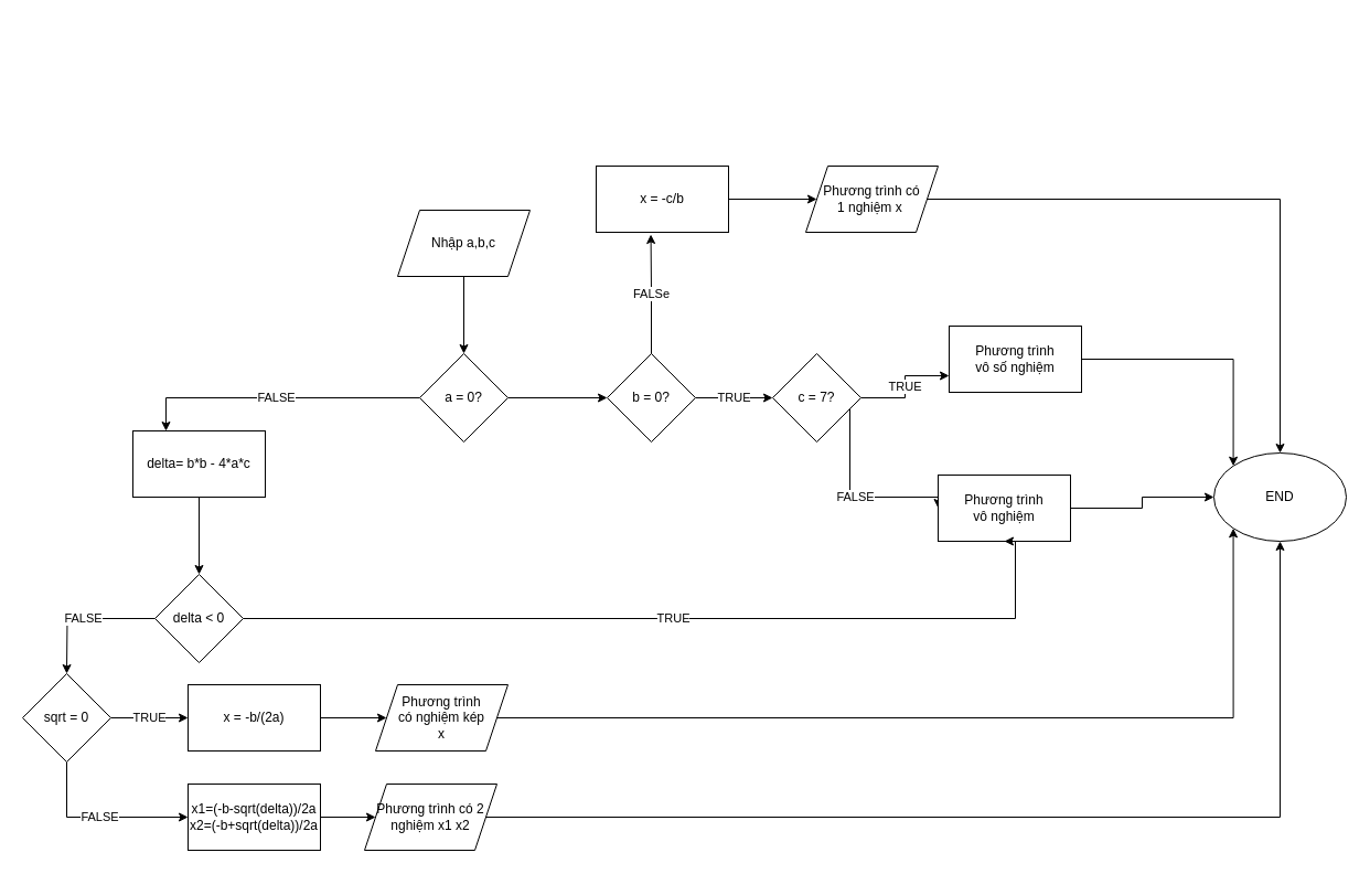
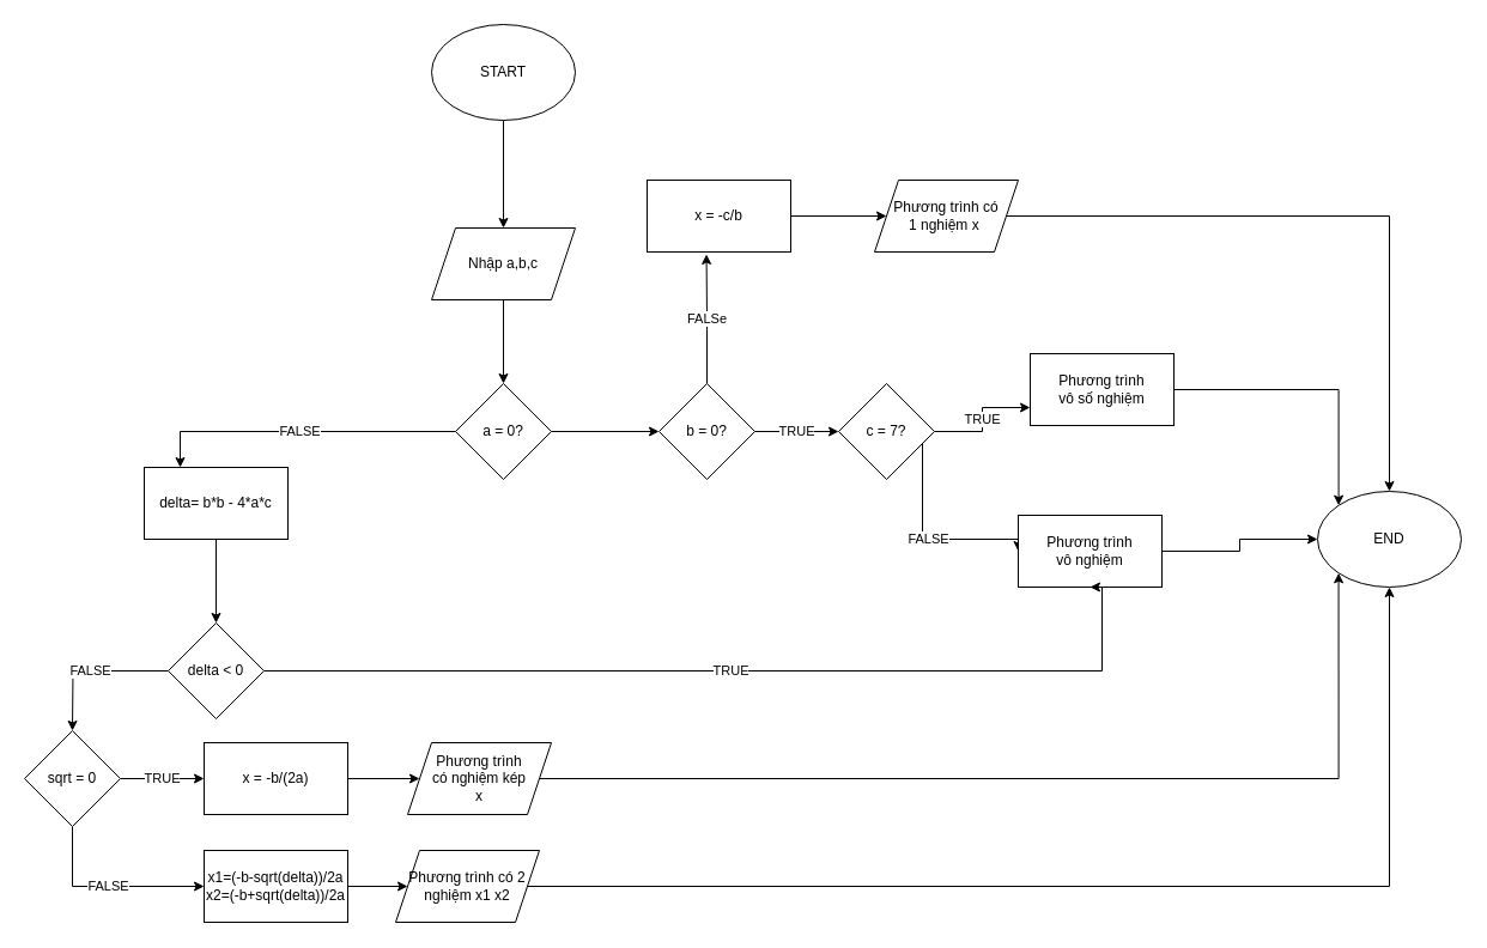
  <mxCell id="0" />
  <mxCell id="1" parent="0" />
+ <mxCell id="2" value="" style="edgeStyle=orthogonalEdgeStyle;rounded=0;orthogonalLoop=1;jettySize=auto;html=1;" edge="1" parent="1" source="3" target="5"><mxGeometry relative="1" as="geometry" /></mxCell>
+ <mxCell id="3" value="START" style="ellipse;whiteSpace=wrap;html=1;" vertex="1" parent="1"><mxGeometry x="360" y="20" width="120" height="80" as="geometry" /></mxCell>
  <mxCell id="4" value="" style="edgeStyle=orthogonalEdgeStyle;rounded=0;orthogonalLoop=1;jettySize=auto;html=1;" edge="1" parent="1" source="5" target="8"><mxGeometry relative="1" as="geometry" /></mxCell>
  <mxCell id="5" value="Nhập a,b,c" style="shape=parallelogram;perimeter=parallelogramPerimeter;whiteSpace=wrap;html=1;fixedSize=1;" vertex="1" parent="1"><mxGeometry x="360" y="190" width="120" height="60" as="geometry" /></mxCell>
  <mxCell id="6" value="FALSE" style="edgeStyle=orthogonalEdgeStyle;rounded=0;orthogonalLoop=1;jettySize=auto;html=1;" edge="1" parent="1" source="8" target="23"><mxGeometry relative="1" as="geometry"><Array as="points"><mxPoint x="150" y="360" /></Array></mxGeometry></mxCell>
  <mxCell id="7" style="edgeStyle=orthogonalEdgeStyle;rounded=0;orthogonalLoop=1;jettySize=auto;html=1;entryX=0;entryY=0.5;entryDx=0;entryDy=0;" edge="1" parent="1" source="8" target="10"><mxGeometry relative="1" as="geometry" /></mxCell>
  <mxCell id="8" value="a = 0?" style="rhombus;whiteSpace=wrap;html=1;" vertex="1" parent="1"><mxGeometry x="380" y="320" width="80" height="80" as="geometry" /></mxCell>
  <mxCell id="9" value="TRUE" style="edgeStyle=orthogonalEdgeStyle;rounded=0;orthogonalLoop=1;jettySize=auto;html=1;" edge="1" parent="1" source="10" target="13"><mxGeometry relative="1" as="geometry" /></mxCell>
  <mxCell id="10" value="b = 0?" style="rhombus;whiteSpace=wrap;html=1;" vertex="1" parent="1"><mxGeometry x="550" y="320" width="80" height="80" as="geometry" /></mxCell>
  <mxCell id="11" value="TRUE" style="edgeStyle=orthogonalEdgeStyle;rounded=0;orthogonalLoop=1;jettySize=auto;html=1;entryX=0;entryY=0.75;entryDx=0;entryDy=0;" edge="1" parent="1" source="13" target="15"><mxGeometry relative="1" as="geometry"><mxPoint x="810" y="340" as="targetPoint" /><Array as="points" /></mxGeometry></mxCell>
  <mxCell id="12" value="FALSE" style="edgeStyle=orthogonalEdgeStyle;rounded=0;orthogonalLoop=1;jettySize=auto;html=1;entryX=0;entryY=0.5;entryDx=0;entryDy=0;" edge="1" parent="1" source="13" target="17"><mxGeometry relative="1" as="geometry"><mxPoint x="810" y="510" as="targetPoint" /><Array as="points"><mxPoint x="770" y="450" /></Array></mxGeometry></mxCell>
  <mxCell id="13" value="c = 7?" style="rhombus;whiteSpace=wrap;html=1;" vertex="1" parent="1"><mxGeometry x="700" y="320" width="80" height="80" as="geometry" /></mxCell>
  <mxCell id="14" style="edgeStyle=orthogonalEdgeStyle;rounded=0;orthogonalLoop=1;jettySize=auto;html=1;entryX=0;entryY=0;entryDx=0;entryDy=0;" edge="1" parent="1" source="15" target="39"><mxGeometry relative="1" as="geometry" /></mxCell>
  <mxCell id="15" value="Phương trình&lt;br&gt;vô số nghiệm" style="whiteSpace=wrap;html=1;" vertex="1" parent="1"><mxGeometry x="860" y="295" width="120" height="60" as="geometry" /></mxCell>
  <mxCell id="16" style="edgeStyle=orthogonalEdgeStyle;rounded=0;orthogonalLoop=1;jettySize=auto;html=1;entryX=0;entryY=0.5;entryDx=0;entryDy=0;" edge="1" parent="1" source="17" target="39"><mxGeometry relative="1" as="geometry" /></mxCell>
  <mxCell id="17" value="Phương trình&lt;br&gt;vô nghiệm" style="whiteSpace=wrap;html=1;" vertex="1" parent="1"><mxGeometry x="850" y="430" width="120" height="60" as="geometry" /></mxCell>
  <mxCell id="18" style="edgeStyle=orthogonalEdgeStyle;rounded=0;orthogonalLoop=1;jettySize=auto;html=1;" edge="1" parent="1" source="19" target="21"><mxGeometry relative="1" as="geometry" /></mxCell>
  <mxCell id="19" value="x = -c/b" style="rounded=0;whiteSpace=wrap;html=1;" vertex="1" parent="1"><mxGeometry x="540" y="150" width="120" height="60" as="geometry" /></mxCell>
  <mxCell id="20" style="edgeStyle=orthogonalEdgeStyle;rounded=0;orthogonalLoop=1;jettySize=auto;html=1;entryX=0.5;entryY=0;entryDx=0;entryDy=0;" edge="1" parent="1" source="21" target="39"><mxGeometry relative="1" as="geometry" /></mxCell>
  <mxCell id="21" value="Phương trình có&lt;br&gt;1 nghiệm x&amp;nbsp;" style="shape=parallelogram;perimeter=parallelogramPerimeter;whiteSpace=wrap;html=1;fixedSize=1;rounded=0;" vertex="1" parent="1"><mxGeometry x="730" y="150" width="120" height="60" as="geometry" /></mxCell>
  <mxCell id="22" value="" style="edgeStyle=orthogonalEdgeStyle;rounded=0;orthogonalLoop=1;jettySize=auto;html=1;" edge="1" parent="1" source="23" target="26"><mxGeometry relative="1" as="geometry" /></mxCell>
  <mxCell id="23" value="delta= b*b - 4*a*c" style="whiteSpace=wrap;html=1;" vertex="1" parent="1"><mxGeometry x="120" y="390" width="120" height="60" as="geometry" /></mxCell>
  <mxCell id="24" value="TRUE" style="edgeStyle=orthogonalEdgeStyle;rounded=0;orthogonalLoop=1;jettySize=auto;html=1;exitX=1;exitY=0.5;exitDx=0;exitDy=0;entryX=0.5;entryY=1;entryDx=0;entryDy=0;" edge="1" parent="1" source="26" target="17"><mxGeometry relative="1" as="geometry"><mxPoint x="370" y="570" as="sourcePoint" /><Array as="points"><mxPoint x="920" y="560" /></Array></mxGeometry></mxCell>
  <mxCell id="25" value="FALSE" style="edgeStyle=orthogonalEdgeStyle;rounded=0;orthogonalLoop=1;jettySize=auto;html=1;" edge="1" parent="1" source="26"><mxGeometry relative="1" as="geometry"><mxPoint x="60" y="610" as="targetPoint" /></mxGeometry></mxCell>
  <mxCell id="26" value="delta &amp;lt; 0" style="rhombus;whiteSpace=wrap;html=1;" vertex="1" parent="1"><mxGeometry x="140" y="520" width="80" height="80" as="geometry" /></mxCell>
  <mxCell id="27" value="TRUE" style="edgeStyle=orthogonalEdgeStyle;rounded=0;orthogonalLoop=1;jettySize=auto;html=1;" edge="1" parent="1" source="29" target="31"><mxGeometry relative="1" as="geometry" /></mxCell>
  <mxCell id="28" value="FALSE" style="edgeStyle=orthogonalEdgeStyle;rounded=0;orthogonalLoop=1;jettySize=auto;html=1;" edge="1" parent="1" source="29" target="36"><mxGeometry relative="1" as="geometry"><Array as="points"><mxPoint x="60" y="740" /></Array></mxGeometry></mxCell>
  <mxCell id="29" value="sqrt = 0" style="rhombus;whiteSpace=wrap;html=1;" vertex="1" parent="1"><mxGeometry x="20" y="610" width="80" height="80" as="geometry" /></mxCell>
  <mxCell id="30" style="edgeStyle=orthogonalEdgeStyle;rounded=0;orthogonalLoop=1;jettySize=auto;html=1;entryX=0;entryY=0.5;entryDx=0;entryDy=0;" edge="1" parent="1" source="31" target="34"><mxGeometry relative="1" as="geometry" /></mxCell>
  <mxCell id="31" value="x = -b/(2a)" style="whiteSpace=wrap;html=1;" vertex="1" parent="1"><mxGeometry x="170" y="620" width="120" height="60" as="geometry" /></mxCell>
  <mxCell id="32" value="FALSe" style="edgeStyle=orthogonalEdgeStyle;rounded=0;orthogonalLoop=1;jettySize=auto;html=1;entryX=0.413;entryY=1.033;entryDx=0;entryDy=0;entryPerimeter=0;" edge="1" parent="1" source="10" target="19"><mxGeometry relative="1" as="geometry" /></mxCell>
  <mxCell id="33" style="edgeStyle=orthogonalEdgeStyle;rounded=0;orthogonalLoop=1;jettySize=auto;html=1;entryX=0;entryY=1;entryDx=0;entryDy=0;" edge="1" parent="1" source="34" target="39"><mxGeometry relative="1" as="geometry" /></mxCell>
  <mxCell id="34" value="Phương trình&lt;br&gt;có nghiệm kép&lt;br&gt;x" style="shape=parallelogram;perimeter=parallelogramPerimeter;whiteSpace=wrap;html=1;fixedSize=1;" vertex="1" parent="1"><mxGeometry x="340" y="620" width="120" height="60" as="geometry" /></mxCell>
  <mxCell id="35" style="edgeStyle=orthogonalEdgeStyle;rounded=0;orthogonalLoop=1;jettySize=auto;html=1;entryX=0;entryY=0.5;entryDx=0;entryDy=0;" edge="1" parent="1" source="36" target="38"><mxGeometry relative="1" as="geometry" /></mxCell>
  <mxCell id="36" value="x1=(-b-sqrt(delta))/2a&lt;br&gt;x2=(-b+sqrt(delta))/2a" style="whiteSpace=wrap;html=1;" vertex="1" parent="1"><mxGeometry x="170" y="710" width="120" height="60" as="geometry" /></mxCell>
  <mxCell id="37" style="edgeStyle=orthogonalEdgeStyle;rounded=0;orthogonalLoop=1;jettySize=auto;html=1;entryX=0.5;entryY=1;entryDx=0;entryDy=0;" edge="1" parent="1" source="38" target="39"><mxGeometry relative="1" as="geometry" /></mxCell>
  <mxCell id="38" value="Phương trình có 2&lt;br&gt;nghiệm x1 x2" style="shape=parallelogram;perimeter=parallelogramPerimeter;whiteSpace=wrap;html=1;fixedSize=1;" vertex="1" parent="1"><mxGeometry x="330" y="710" width="120" height="60" as="geometry" /></mxCell>
  <mxCell id="39" value="END" style="ellipse;whiteSpace=wrap;html=1;" vertex="1" parent="1"><mxGeometry x="1100" y="410" width="120" height="80" as="geometry" /></mxCell>
